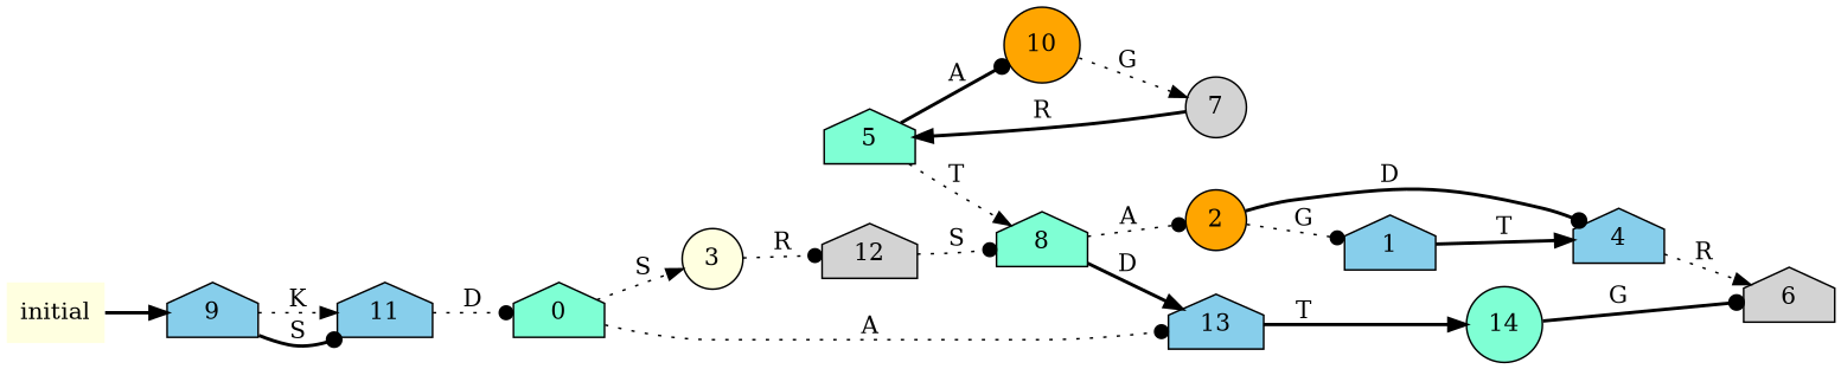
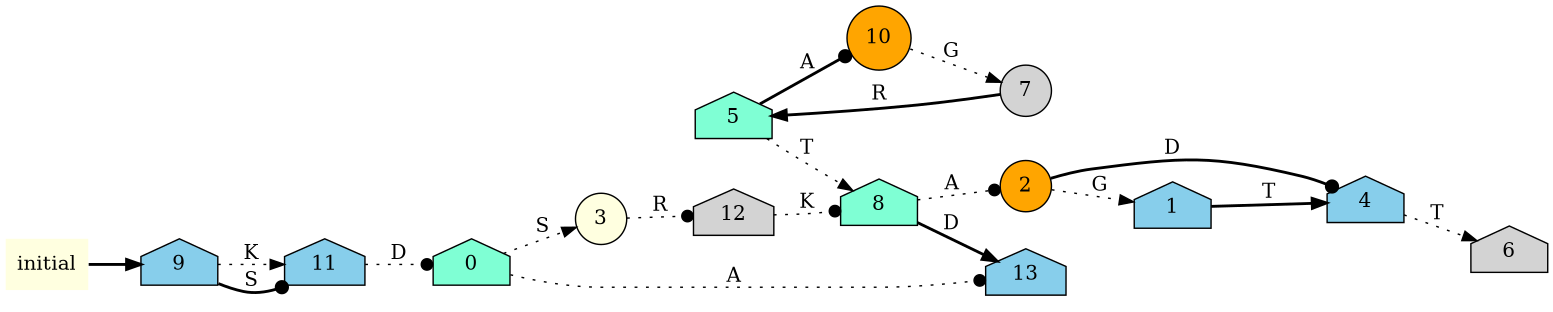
  digraph {
    rankdir=LR
    node [fillcolor=skyblue shape=house style=filled]
    edge [arrowhead=normal style=dotted]
    0 [fillcolor=aquamarine]
    3 [fillcolor=lightyellow shape=circle]
    13
    12 [fillcolor=lightgrey]
    5 [fillcolor=aquamarine]
    8 [fillcolor=aquamarine]
    10 [fillcolor=orange shape=circle]
-   14 [fillcolor=aquamarine shape=circle]
    2 [fillcolor=orange shape=circle]
    7 [fillcolor=lightgrey shape=circle]
    6 [fillcolor=lightgrey]
    1
    4
    9
    11
    initial [fillcolor=lightyellow shape=plaintext]
    0 -> 3 [label=S]
    0 -> 13 [arrowhead=dot label=A]
    3 -> 12 [arrowhead=dot label=R]
-   13 -> 14 [label=T style=bold]
-   12 -> 8 [arrowhead=dot label=S]
+   12 -> 8 [arrowhead=dot label=K]
    5 -> 8 [label=T]
    5 -> 10 [arrowhead=dot label=A style=bold]
    8 -> 13 [label=D style=bold]
    8 -> 2 [arrowhead=dot label=A]
    10 -> 7 [label=G]
-   14 -> 6 [arrowhead=dot label=G style=bold]
-   2 -> 1 [arrowhead=dot label=G]
+   2 -> 1 [label=G]
    2 -> 4 [arrowhead=dot label=D style=bold]
    7 -> 5 [label=R style=bold]
    1 -> 4 [label=T style=bold]
-   4 -> 6 [label=R]
+   4 -> 6 [label=T]
    9 -> 11 [label=K]
    9 -> 11 [arrowhead=dot label=S style=bold]
    11 -> 0 [arrowhead=dot label=D]
    initial -> 9 [style=bold]
  }
